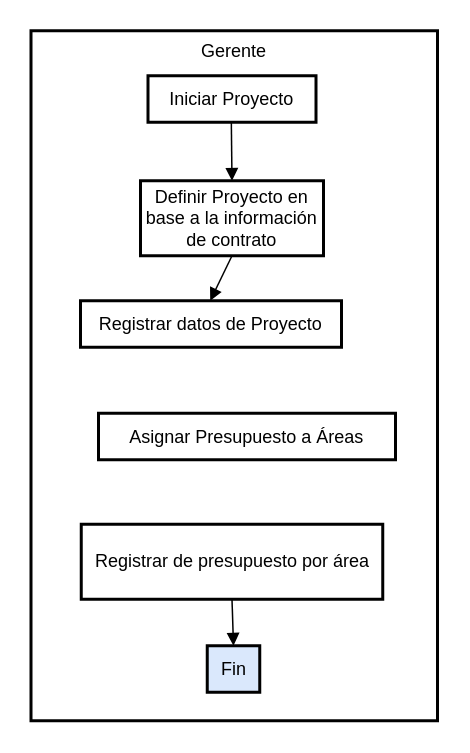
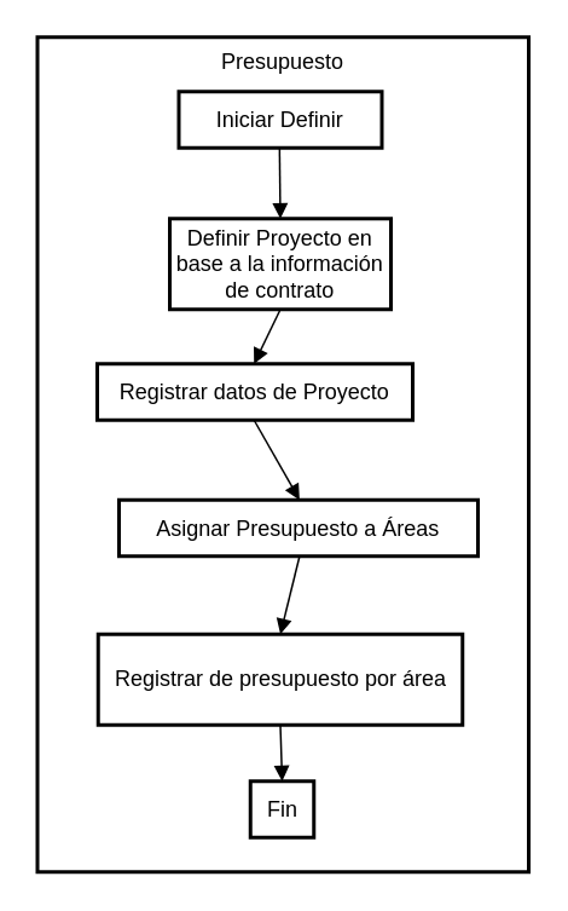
  <mxCell id="0" />
  <mxCell id="1" parent="0" />
- <mxCell id="2" value="Gerente" style="whiteSpace=wrap;strokeWidth=2;verticalAlign=top;" vertex="1" parent="1"><mxGeometry x="20" y="20" width="271" height="460" as="geometry" /></mxCell>
+ <mxCell id="2" value="Presupuesto" style="whiteSpace=wrap;strokeWidth=2;verticalAlign=top;" vertex="1" parent="1"><mxGeometry x="20" y="20" width="271" height="460" as="geometry" /></mxCell>
  <mxCell id="3" value="Definir Proyecto en base a la información de contrato" style="whiteSpace=wrap;strokeWidth=2;" vertex="1" parent="1"><mxGeometry x="93" y="120" width="122" height="50" as="geometry" /></mxCell>
  <mxCell id="4" value="Registrar datos de Proyecto" style="whiteSpace=wrap;strokeWidth=2;" vertex="1" parent="1"><mxGeometry x="53" y="200" width="174" height="31" as="geometry" /></mxCell>
  <mxCell id="5" value="Asignar Presupuesto a Áreas" style="whiteSpace=wrap;strokeWidth=2;" vertex="1" parent="1"><mxGeometry x="65" y="275" width="198" height="31" as="geometry" /></mxCell>
  <mxCell id="6" value="Registrar de presupuesto por área" style="whiteSpace=wrap;strokeWidth=2;" vertex="1" parent="1"><mxGeometry x="53.5" y="349" width="201" height="50" as="geometry" /></mxCell>
- <mxCell id="7" value="Iniciar Proyecto" style="whiteSpace=wrap;strokeWidth=2;" vertex="1" parent="1"><mxGeometry x="98" y="50" width="112" height="31" as="geometry" /></mxCell>
+ <mxCell id="7" value="Iniciar Definir" style="whiteSpace=wrap;strokeWidth=2;" vertex="1" parent="1"><mxGeometry x="98" y="50" width="112" height="31" as="geometry" /></mxCell>
  <mxCell id="8" value="" style="curved=1;startArrow=none;endArrow=block;exitX=0.496;exitY=1;entryX=0.5;entryY=0;rounded=0;" edge="1" parent="1" source="7" target="3"><mxGeometry relative="1" as="geometry"><Array as="points" /></mxGeometry></mxCell>
  <mxCell id="9" value="" style="curved=1;startArrow=none;endArrow=block;exitX=0.5;exitY=1;entryX=0.497;entryY=0;rounded=0;" edge="1" parent="1" source="3" target="4"><mxGeometry relative="1" as="geometry"><Array as="points" /></mxGeometry></mxCell>
+ <mxCell id="10" value="" style="curved=1;startArrow=none;endArrow=block;exitX=0.497;exitY=1;entryX=0.503;entryY=0;rounded=0;" edge="1" parent="1" source="4" target="5"><mxGeometry relative="1" as="geometry"><Array as="points" /></mxGeometry></mxCell>
+ <mxCell id="11" value="" style="curved=1;startArrow=none;endArrow=block;exitX=0.503;exitY=1;entryX=0.5;entryY=0;rounded=0;" edge="1" parent="1" source="5" target="6"><mxGeometry relative="1" as="geometry"><Array as="points" /></mxGeometry></mxCell>
  <mxCell id="12" value="" style="curved=1;startArrow=none;endArrow=block;exitX=0.5;exitY=1;entryX=0.5;entryY=0;rounded=0;" edge="1" parent="1" source="6"><mxGeometry relative="1" as="geometry"><Array as="points" /><mxPoint x="155.001" y="430" as="targetPoint" /></mxGeometry></mxCell>
- <mxCell id="13" value="Fin" style="whiteSpace=wrap;strokeWidth=2;fillColor=#dae8fc;" vertex="1" parent="1"><mxGeometry x="137.5" y="430" width="35" height="31" as="geometry" /></mxCell>
+ <mxCell id="13" value="Fin" style="whiteSpace=wrap;strokeWidth=2;" vertex="1" parent="1"><mxGeometry x="137.5" y="430" width="35" height="31" as="geometry" /></mxCell>
